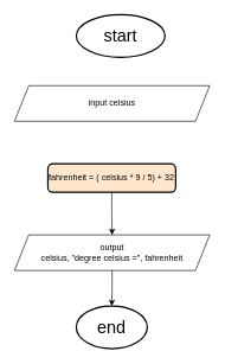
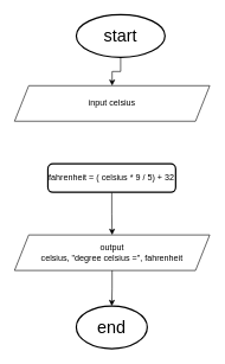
  <mxCell id="0" />
  <mxCell id="1" parent="0" />
+ <mxCell id="2" style="edgeStyle=orthogonalEdgeStyle;rounded=0;orthogonalLoop=1;jettySize=auto;html=1;entryX=0.5;entryY=0;entryDx=0;entryDy=0;" edge="1" parent="1" source="3" target="5"><mxGeometry relative="1" as="geometry" /></mxCell>
  <mxCell id="3" value="&lt;font style=&quot;font-size: 24px;&quot;&gt;start&lt;/font&gt;" style="strokeWidth=2;html=1;shape=mxgraph.flowchart.start_1;whiteSpace=wrap;" vertex="1" parent="1"><mxGeometry x="107" y="20" width="125" height="60" as="geometry" /></mxCell>
  <mxCell id="4" value="&lt;font style=&quot;font-size: 24px;&quot;&gt;end&lt;/font&gt;" style="strokeWidth=2;html=1;shape=mxgraph.flowchart.start_1;whiteSpace=wrap;" vertex="1" parent="1"><mxGeometry x="107" y="430" width="100" height="60" as="geometry" /></mxCell>
  <mxCell id="5" value="input celsius" style="shape=parallelogram;perimeter=parallelogramPerimeter;whiteSpace=wrap;html=1;fixedSize=1;" vertex="1" parent="1"><mxGeometry x="20" y="120" width="275" height="50" as="geometry" /></mxCell>
  <mxCell id="6" style="edgeStyle=orthogonalEdgeStyle;rounded=0;orthogonalLoop=1;jettySize=auto;html=1;entryX=0.5;entryY=0;entryDx=0;entryDy=0;" edge="1" parent="1" source="7" target="8"><mxGeometry relative="1" as="geometry" /></mxCell>
- <mxCell id="7" value="fahrenheit = ( celsius * 9 / 5) + 32" style="rounded=1;whiteSpace=wrap;html=1;absoluteArcSize=1;arcSize=14;strokeWidth=2;fillColor=#ffe6cc;" vertex="1" parent="1"><mxGeometry x="67" y="230" width="180" height="40" as="geometry" /></mxCell>
+ <mxCell id="7" value="fahrenheit = ( celsius * 9 / 5) + 32" style="rounded=1;whiteSpace=wrap;html=1;absoluteArcSize=1;arcSize=14;strokeWidth=2;" vertex="1" parent="1"><mxGeometry x="67" y="230" width="180" height="40" as="geometry" /></mxCell>
  <mxCell id="8" value="output&lt;div&gt;celsius, &quot;degree celsius =&quot;, fahrenheit&lt;/div&gt;" style="shape=parallelogram;perimeter=parallelogramPerimeter;whiteSpace=wrap;html=1;fixedSize=1;" vertex="1" parent="1"><mxGeometry x="20" y="330" width="275" height="50" as="geometry" /></mxCell>
  <mxCell id="9" style="edgeStyle=orthogonalEdgeStyle;rounded=0;orthogonalLoop=1;jettySize=auto;html=1;entryX=0.5;entryY=0;entryDx=0;entryDy=0;entryPerimeter=0;" edge="1" parent="1" source="8" target="4"><mxGeometry relative="1" as="geometry" /></mxCell>
